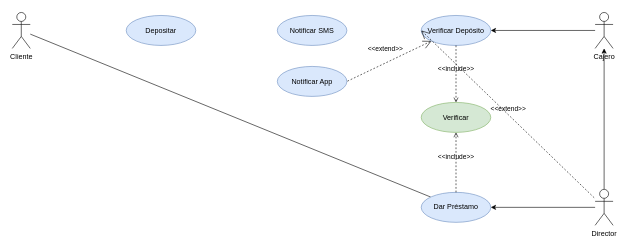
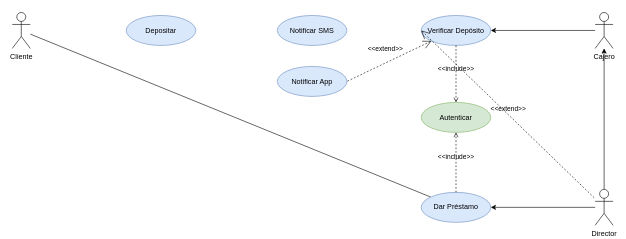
  <mxCell id="0" />
  <mxCell id="1" parent="0" />
  <mxCell id="2" style="edgeStyle=orthogonalEdgeStyle;rounded=0;orthogonalLoop=1;jettySize=auto;html=1;entryX=1;entryY=0.5;entryDx=0;entryDy=0;" edge="1" parent="1" source="3" target="11"><mxGeometry relative="1" as="geometry" /></mxCell>
  <mxCell id="3" value="Cajero" style="shape=umlActor;verticalLabelPosition=bottom;verticalAlign=top;html=1;outlineConnect=0;" vertex="1" parent="1"><mxGeometry x="992" y="20" width="30" height="60" as="geometry" /></mxCell>
  <mxCell id="4" style="rounded=0;orthogonalLoop=1;jettySize=auto;html=1;endArrow=none;endFill=0;elbow=vertical;" edge="1" parent="1" source="5" target="13"><mxGeometry relative="1" as="geometry" /></mxCell>
  <mxCell id="5" value="Cliente" style="shape=umlActor;verticalLabelPosition=bottom;verticalAlign=top;html=1;outlineConnect=0;" vertex="1" parent="1"><mxGeometry x="20" y="20" width="30" height="60" as="geometry" /></mxCell>
  <mxCell id="6" style="edgeStyle=orthogonalEdgeStyle;rounded=0;orthogonalLoop=1;jettySize=auto;html=1;" edge="1" parent="1" source="8" target="3"><mxGeometry relative="1" as="geometry" /></mxCell>
  <mxCell id="7" style="edgeStyle=orthogonalEdgeStyle;rounded=0;orthogonalLoop=1;jettySize=auto;html=1;entryX=1;entryY=0.5;entryDx=0;entryDy=0;" edge="1" parent="1" source="8" target="13"><mxGeometry relative="1" as="geometry" /></mxCell>
  <mxCell id="8" value="Director" style="shape=umlActor;verticalLabelPosition=bottom;verticalAlign=top;html=1;outlineConnect=0;" vertex="1" parent="1"><mxGeometry x="992" y="315" width="30" height="60" as="geometry" /></mxCell>
  <mxCell id="9" value="Depositar" style="ellipse;whiteSpace=wrap;html=1;fillColor=#dae8fc;strokeColor=#6c8ebf;" vertex="1" parent="1"><mxGeometry x="210" y="25" width="116" height="50" as="geometry" /></mxCell>
- <mxCell id="10" value="Verificar" style="ellipse;whiteSpace=wrap;html=1;fillColor=#d5e8d4;strokeColor=#82b366;" vertex="1" parent="1"><mxGeometry x="702" y="170" width="116" height="50" as="geometry" /></mxCell>
+ <mxCell id="10" value="Autenticar" style="ellipse;whiteSpace=wrap;html=1;fillColor=#d5e8d4;strokeColor=#82b366;" vertex="1" parent="1"><mxGeometry x="702" y="170" width="116" height="50" as="geometry" /></mxCell>
  <mxCell id="11" value="Verificar Depósito" style="ellipse;whiteSpace=wrap;html=1;fillColor=#dae8fc;strokeColor=#6c8ebf;" vertex="1" parent="1"><mxGeometry x="702" y="25" width="116" height="50" as="geometry" /></mxCell>
  <mxCell id="12" value="&amp;lt;&amp;lt;include&amp;gt;&amp;gt;" style="edgeStyle=none;html=1;endArrow=open;verticalAlign=bottom;dashed=1;labelBackgroundColor=none;rounded=0;exitX=0.5;exitY=1;exitDx=0;exitDy=0;entryX=0.5;entryY=0;entryDx=0;entryDy=0;" edge="1" parent="1" source="11" target="10"><mxGeometry width="160" relative="1" as="geometry"><mxPoint x="702" y="110" as="sourcePoint" /><mxPoint x="862" y="110" as="targetPoint" /></mxGeometry></mxCell>
  <mxCell id="13" value="Dar Préstamo" style="ellipse;whiteSpace=wrap;html=1;fillColor=#dae8fc;strokeColor=#6c8ebf;" vertex="1" parent="1"><mxGeometry x="702" y="320" width="116" height="50" as="geometry" /></mxCell>
  <mxCell id="14" value="&amp;lt;&amp;lt;include&amp;gt;&amp;gt;" style="edgeStyle=none;html=1;endArrow=open;verticalAlign=bottom;dashed=1;labelBackgroundColor=none;rounded=0;exitX=0.5;exitY=0;exitDx=0;exitDy=0;entryX=0.5;entryY=1;entryDx=0;entryDy=0;" edge="1" parent="1" source="13" target="10"><mxGeometry width="160" relative="1" as="geometry"><mxPoint x="770" y="85" as="sourcePoint" /><mxPoint x="770" y="180" as="targetPoint" /></mxGeometry></mxCell>
  <mxCell id="15" value="Notificar SMS" style="ellipse;whiteSpace=wrap;html=1;fillColor=#dae8fc;strokeColor=#6c8ebf;" vertex="1" parent="1"><mxGeometry x="462" y="25" width="116" height="50" as="geometry" /></mxCell>
  <mxCell id="16" value="Notificar App" style="ellipse;whiteSpace=wrap;html=1;fillColor=#dae8fc;strokeColor=#6c8ebf;" vertex="1" parent="1"><mxGeometry x="462" y="110" width="116" height="50" as="geometry" /></mxCell>
  <mxCell id="17" value="&amp;lt;&amp;lt;extend&amp;gt;&amp;gt;" style="edgeStyle=none;html=1;startArrow=open;endArrow=none;startSize=12;verticalAlign=bottom;dashed=1;labelBackgroundColor=none;rounded=0;exitX=0;exitY=0.5;exitDx=0;exitDy=0;" edge="1" parent="1" source="11" target="8"><mxGeometry width="160" relative="1" as="geometry"><mxPoint x="302" y="170" as="sourcePoint" /><mxPoint x="462" y="170" as="targetPoint" /></mxGeometry></mxCell>
  <mxCell id="18" value="&amp;lt;&amp;lt;extend&amp;gt;&amp;gt;" style="edgeStyle=none;html=1;startArrow=open;endArrow=none;startSize=12;verticalAlign=bottom;dashed=1;labelBackgroundColor=none;rounded=0;entryX=1;entryY=0.5;entryDx=0;entryDy=0;exitX=0;exitY=1;exitDx=0;exitDy=0;" edge="1" parent="1" source="11" target="16"><mxGeometry x="0.013" y="-13" width="160" relative="1" as="geometry"><mxPoint x="682" y="60" as="sourcePoint" /><mxPoint x="588" y="60" as="targetPoint" /><mxPoint as="offset" /></mxGeometry></mxCell>
